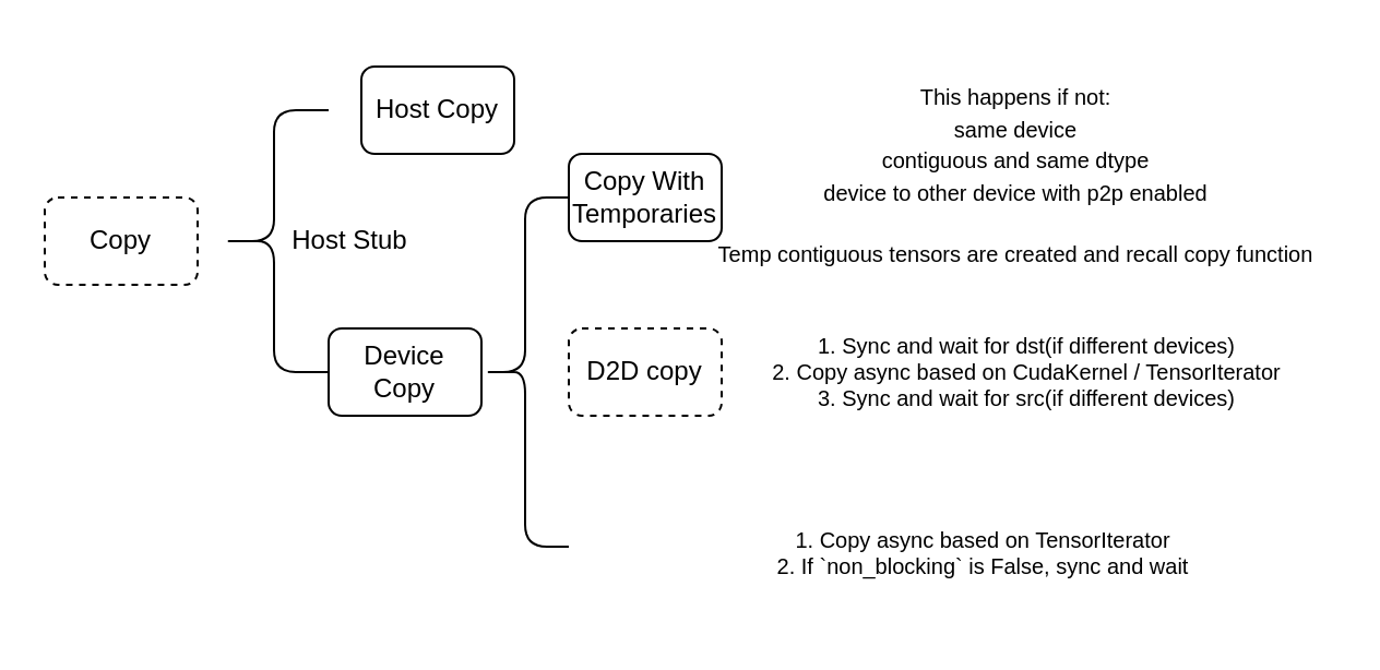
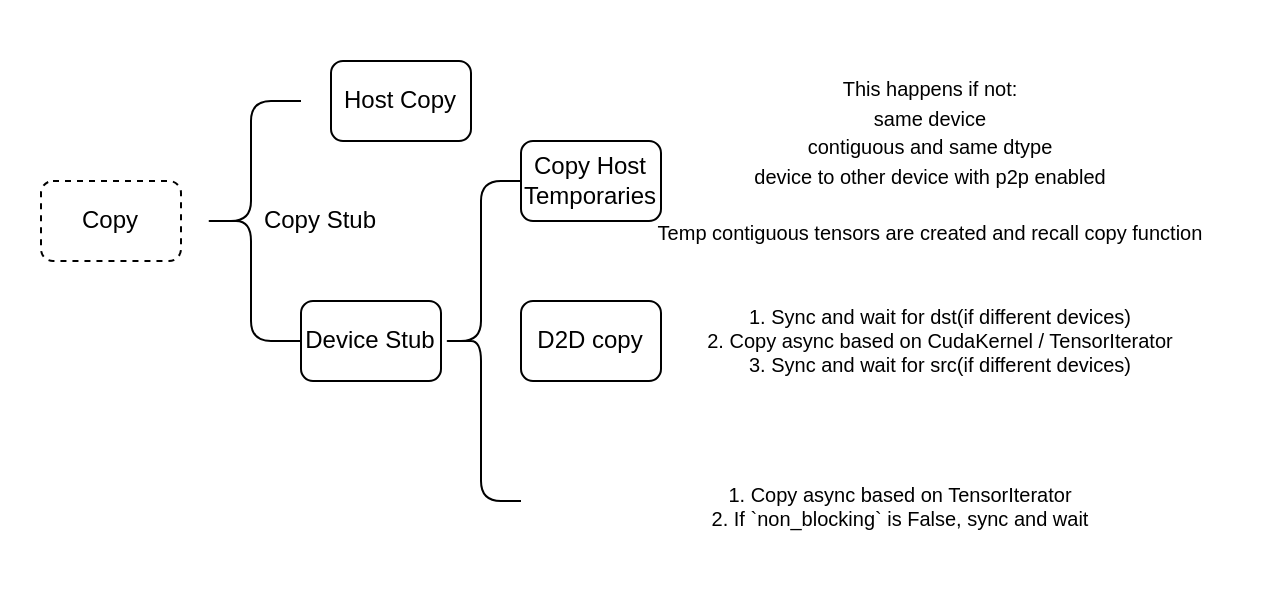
  <mxCell id="0" />
  <mxCell id="1" parent="0" />
  <mxCell id="2" value="Copy" style="rounded=1;whiteSpace=wrap;html=1;dashed=1;" parent="1" vertex="1"><mxGeometry x="20" y="90" width="70" height="40" as="geometry" /></mxCell>
  <mxCell id="3" value="Host Copy" style="rounded=1;whiteSpace=wrap;html=1;" parent="1" vertex="1"><mxGeometry x="165" y="30" width="70" height="40" as="geometry" /></mxCell>
- <mxCell id="4" value="Device Copy" style="rounded=1;whiteSpace=wrap;html=1;" parent="1" vertex="1"><mxGeometry x="150" y="150" width="70" height="40" as="geometry" /></mxCell>
- <mxCell id="5" value="Host Stub" style="text;html=1;strokeColor=none;fillColor=none;align=center;verticalAlign=middle;whiteSpace=wrap;rounded=0;" parent="1" vertex="1"><mxGeometry x="130" y="95" width="60" height="30" as="geometry" /></mxCell>
+ <mxCell id="4" value="Device Stub" style="rounded=1;whiteSpace=wrap;html=1;" parent="1" vertex="1"><mxGeometry x="150" y="150" width="70" height="40" as="geometry" /></mxCell>
+ <mxCell id="5" value="Copy Stub" style="text;html=1;strokeColor=none;fillColor=none;align=center;verticalAlign=middle;whiteSpace=wrap;rounded=0;" parent="1" vertex="1"><mxGeometry x="130" y="95" width="60" height="30" as="geometry" /></mxCell>
  <mxCell id="6" value="" style="shape=curlyBracket;whiteSpace=wrap;html=1;rounded=1;labelPosition=left;verticalLabelPosition=middle;align=right;verticalAlign=middle;" parent="1" vertex="1"><mxGeometry x="100" y="50" width="50" height="120" as="geometry" /></mxCell>
  <mxCell id="7" value="" style="shape=curlyBracket;whiteSpace=wrap;html=1;rounded=1;labelPosition=left;verticalLabelPosition=middle;align=right;verticalAlign=middle;" parent="1" vertex="1"><mxGeometry x="220" y="90" width="40" height="160" as="geometry" /></mxCell>
- <mxCell id="8" value="Copy With&lt;br&gt;Temporaries" style="rounded=1;whiteSpace=wrap;html=1;" parent="1" vertex="1"><mxGeometry x="260" y="70" width="70" height="40" as="geometry" /></mxCell>
- <mxCell id="9" value="D2D copy" style="rounded=1;whiteSpace=wrap;html=1;dashed=1;" parent="1" vertex="1"><mxGeometry x="260" y="150" width="70" height="40" as="geometry" /></mxCell>
+ <mxCell id="8" value="Copy Host&lt;br&gt;Temporaries" style="rounded=1;whiteSpace=wrap;html=1;" parent="1" vertex="1"><mxGeometry x="260" y="70" width="70" height="40" as="geometry" /></mxCell>
+ <mxCell id="9" value="D2D copy" style="rounded=1;whiteSpace=wrap;html=1;" parent="1" vertex="1"><mxGeometry x="260" y="150" width="70" height="40" as="geometry" /></mxCell>
  <mxCell id="10" value="&lt;font style=&quot;font-size: 10px;&quot;&gt;This happens if not:&lt;br&gt;same device&lt;br&gt;contiguous and same dtype&lt;br&gt;device to other device with p2p enabled&lt;br&gt;&lt;br&gt;Temp contiguous tensors are created and recall copy function&lt;br&gt;&lt;/font&gt;" style="text;html=1;strokeColor=none;fillColor=none;align=center;verticalAlign=middle;whiteSpace=wrap;rounded=0;" parent="1" vertex="1"><mxGeometry x="320" y="20" width="290" height="120" as="geometry" /></mxCell>
  <mxCell id="11" value="1. Sync and wait for dst(if different devices)&lt;br&gt;2. Copy async based on CudaKernel / TensorIterator&lt;br&gt;3. Sync and wait for src(if different devices)" style="text;html=1;strokeColor=none;fillColor=none;align=center;verticalAlign=middle;whiteSpace=wrap;rounded=0;fontSize=10;" parent="1" vertex="1"><mxGeometry x="330" y="137.5" width="280" height="65" as="geometry" /></mxCell>
  <mxCell id="12" value="1. Copy async based on TensorIterator&lt;br&gt;2. If `non_blocking` is False, sync and wait" style="text;html=1;strokeColor=none;fillColor=none;align=center;verticalAlign=middle;whiteSpace=wrap;rounded=0;fontSize=10;" parent="1" vertex="1"><mxGeometry x="340" y="220" width="220" height="65" as="geometry" /></mxCell>
